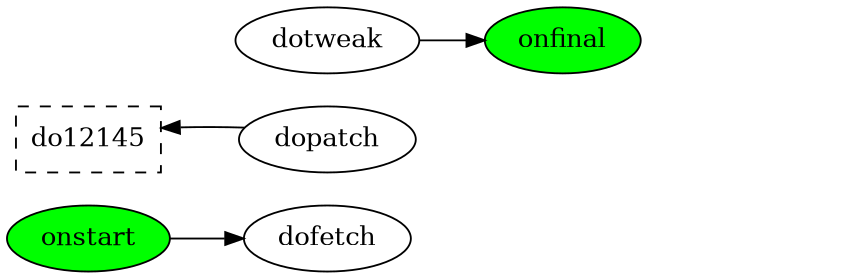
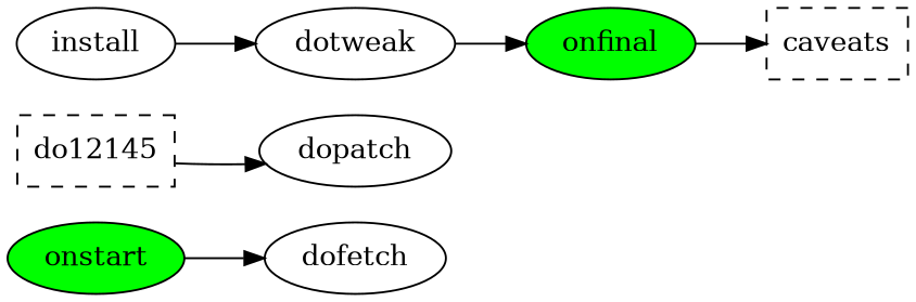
  digraph {
    rankdir=LR
    onstart [fillcolor=green style=filled]
    dofetch
    n3 [label=do12145 shape=box style=dashed]
    dopatch
+   install
    dotweak
    onfinal [fillcolor=green style=filled]
+   caveats [shape=box style=dashed]
    onstart -> dofetch
-   dopatch -> n3
+   n3 -> dopatch
+   install -> dotweak
    dotweak -> onfinal
+   onfinal -> caveats
  }
